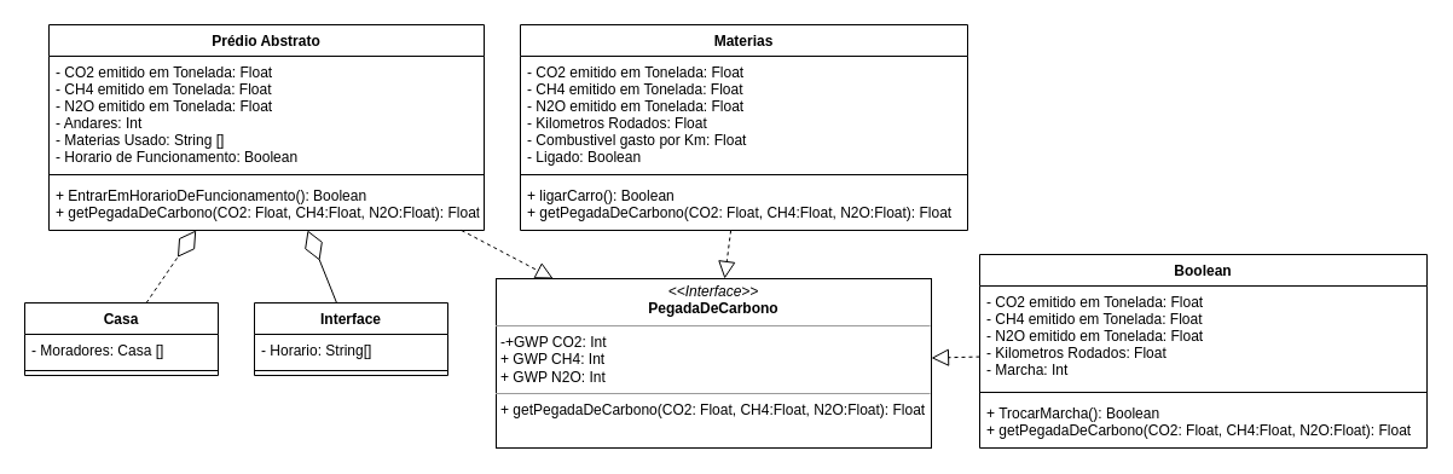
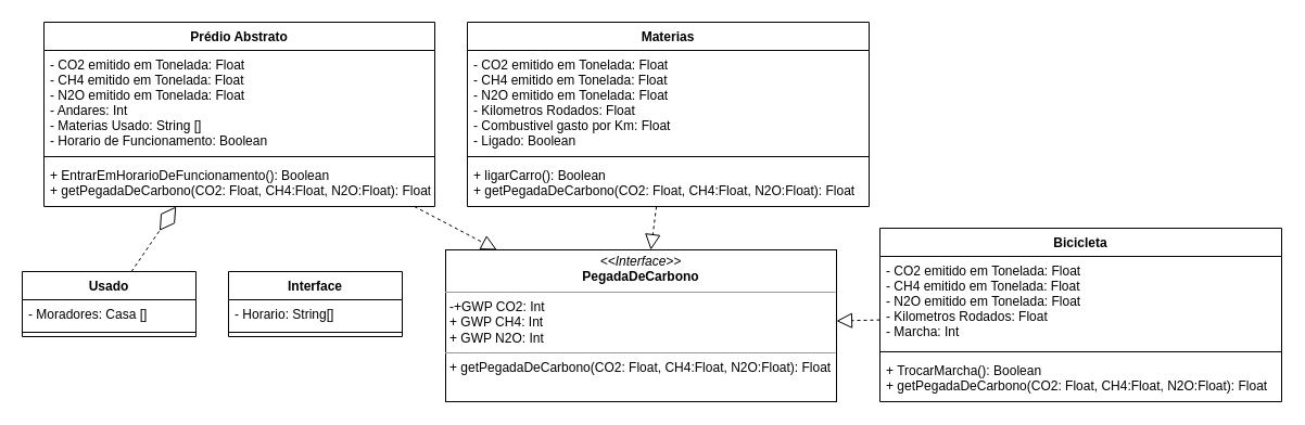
  <mxCell id="0" />
  <mxCell id="1" parent="0" />
  <mxCell id="2" value="Prédio Abstrato" style="swimlane;fontStyle=1;align=center;verticalAlign=top;childLayout=stackLayout;horizontal=1;startSize=26;horizontalStack=0;resizeParent=1;resizeParentMax=0;resizeLast=0;collapsible=1;marginBottom=0;" vertex="1" parent="1"><mxGeometry x="40" y="20" width="360" height="170" as="geometry" /></mxCell>
  <mxCell id="3" value="- CO2 emitido em Tonelada: Float&#10;- CH4 emitido em Tonelada: Float&#10;- N2O emitido em Tonelada: Float&#10;- Andares: Int&#10;- Materias Usado: String []&#10;- Horario de Funcionamento: Boolean" style="text;strokeColor=none;fillColor=none;align=left;verticalAlign=top;spacingLeft=4;spacingRight=4;overflow=hidden;rotatable=0;points=[[0,0.5],[1,0.5]];portConstraint=eastwest;" vertex="1" parent="2"><mxGeometry y="26" width="360" height="94" as="geometry" /></mxCell>
  <mxCell id="4" value="" style="line;strokeWidth=1;fillColor=none;align=left;verticalAlign=middle;spacingTop=-1;spacingLeft=3;spacingRight=3;rotatable=0;labelPosition=right;points=[];portConstraint=eastwest;" vertex="1" parent="2"><mxGeometry y="120" width="360" height="8" as="geometry" /></mxCell>
  <mxCell id="5" value="+ EntrarEmHorarioDeFuncionamento(): Boolean&#10;+ getPegadaDeCarbono(CO2: Float, CH4:Float, N2O:Float): Float" style="text;strokeColor=none;fillColor=none;align=left;verticalAlign=top;spacingLeft=4;spacingRight=4;overflow=hidden;rotatable=0;points=[[0,0.5],[1,0.5]];portConstraint=eastwest;" vertex="1" parent="2"><mxGeometry y="128" width="360" height="42" as="geometry" /></mxCell>
  <mxCell id="6" value="Materias" style="swimlane;fontStyle=1;align=center;verticalAlign=top;childLayout=stackLayout;horizontal=1;startSize=26;horizontalStack=0;resizeParent=1;resizeParentMax=0;resizeLast=0;collapsible=1;marginBottom=0;" vertex="1" parent="1"><mxGeometry x="430" y="20" width="370" height="170" as="geometry" /></mxCell>
  <mxCell id="7" value="- CO2 emitido em Tonelada: Float&#10;- CH4 emitido em Tonelada: Float&#10;- N2O emitido em Tonelada: Float&#10;- Kilometros Rodados: Float&#10;- Combustivel gasto por Km: Float&#10;- Ligado: Boolean" style="text;strokeColor=none;fillColor=none;align=left;verticalAlign=top;spacingLeft=4;spacingRight=4;overflow=hidden;rotatable=0;points=[[0,0.5],[1,0.5]];portConstraint=eastwest;" vertex="1" parent="6"><mxGeometry y="26" width="370" height="94" as="geometry" /></mxCell>
  <mxCell id="8" value="" style="line;strokeWidth=1;fillColor=none;align=left;verticalAlign=middle;spacingTop=-1;spacingLeft=3;spacingRight=3;rotatable=0;labelPosition=right;points=[];portConstraint=eastwest;" vertex="1" parent="6"><mxGeometry y="120" width="370" height="8" as="geometry" /></mxCell>
  <mxCell id="9" value="+ ligarCarro(): Boolean&#10;+ getPegadaDeCarbono(CO2: Float, CH4:Float, N2O:Float): Float" style="text;strokeColor=none;fillColor=none;align=left;verticalAlign=top;spacingLeft=4;spacingRight=4;overflow=hidden;rotatable=0;points=[[0,0.5],[1,0.5]];portConstraint=eastwest;" vertex="1" parent="6"><mxGeometry y="128" width="370" height="42" as="geometry" /></mxCell>
- <mxCell id="10" value="Boolean" style="swimlane;fontStyle=1;align=center;verticalAlign=top;childLayout=stackLayout;horizontal=1;startSize=26;horizontalStack=0;resizeParent=1;resizeParentMax=0;resizeLast=0;collapsible=1;marginBottom=0;" vertex="1" parent="1"><mxGeometry x="810" y="210" width="370" height="160" as="geometry" /></mxCell>
+ <mxCell id="10" value="Bicicleta" style="swimlane;fontStyle=1;align=center;verticalAlign=top;childLayout=stackLayout;horizontal=1;startSize=26;horizontalStack=0;resizeParent=1;resizeParentMax=0;resizeLast=0;collapsible=1;marginBottom=0;" vertex="1" parent="1"><mxGeometry x="810" y="210" width="370" height="160" as="geometry" /></mxCell>
  <mxCell id="11" value="- CO2 emitido em Tonelada: Float&#10;- CH4 emitido em Tonelada: Float&#10;- N2O emitido em Tonelada: Float&#10;- Kilometros Rodados: Float&#10;- Marcha: Int" style="text;strokeColor=none;fillColor=none;align=left;verticalAlign=top;spacingLeft=4;spacingRight=4;overflow=hidden;rotatable=0;points=[[0,0.5],[1,0.5]];portConstraint=eastwest;" vertex="1" parent="10"><mxGeometry y="26" width="370" height="84" as="geometry" /></mxCell>
  <mxCell id="12" value="" style="line;strokeWidth=1;fillColor=none;align=left;verticalAlign=middle;spacingTop=-1;spacingLeft=3;spacingRight=3;rotatable=0;labelPosition=right;points=[];portConstraint=eastwest;" vertex="1" parent="10"><mxGeometry y="110" width="370" height="8" as="geometry" /></mxCell>
  <mxCell id="13" value="+ TrocarMarcha(): Boolean&#10;+ getPegadaDeCarbono(CO2: Float, CH4:Float, N2O:Float): Float" style="text;strokeColor=none;fillColor=none;align=left;verticalAlign=top;spacingLeft=4;spacingRight=4;overflow=hidden;rotatable=0;points=[[0,0.5],[1,0.5]];portConstraint=eastwest;" vertex="1" parent="10"><mxGeometry y="118" width="370" height="42" as="geometry" /></mxCell>
  <mxCell id="14" value="&lt;p style=&quot;margin: 0px ; margin-top: 4px ; text-align: center&quot;&gt;&lt;i&gt;&amp;lt;&amp;lt;Interface&amp;gt;&amp;gt;&lt;/i&gt;&lt;br&gt;&lt;b&gt;PegadaDeCarbono&lt;/b&gt;&lt;/p&gt;&lt;hr size=&quot;1&quot;&gt;&lt;p style=&quot;margin: 0px ; margin-left: 4px&quot;&gt;-+GWP CO2: Int&lt;br&gt;+ GWP CH4: Int&lt;/p&gt;&lt;p style=&quot;margin: 0px ; margin-left: 4px&quot;&gt;+ GWP N2O: Int&lt;/p&gt;&lt;hr size=&quot;1&quot;&gt;&lt;p style=&quot;margin: 0px ; margin-left: 4px&quot;&gt;+ getPegadaDeCarbono(CO2: Float, CH4:Float, N2O:Float): Float&lt;br&gt;&lt;/p&gt;" style="verticalAlign=top;align=left;overflow=fill;fontSize=12;fontFamily=Helvetica;html=1;" vertex="1" parent="1"><mxGeometry x="410" y="230" width="360" height="140" as="geometry" /></mxCell>
  <mxCell id="15" value="" style="endArrow=block;dashed=1;endFill=0;endSize=12;html=1;rounded=0;" edge="1" parent="1" source="2" target="14"><mxGeometry width="160" relative="1" as="geometry"><mxPoint x="430" y="280" as="sourcePoint" /><mxPoint x="410" y="240" as="targetPoint" /></mxGeometry></mxCell>
  <mxCell id="16" value="" style="endArrow=block;dashed=1;endFill=0;endSize=12;html=1;rounded=0;" edge="1" parent="1" source="6" target="14"><mxGeometry width="160" relative="1" as="geometry"><mxPoint x="430" y="280" as="sourcePoint" /><mxPoint x="590" y="280" as="targetPoint" /></mxGeometry></mxCell>
  <mxCell id="17" value="" style="endArrow=block;dashed=1;endFill=0;endSize=12;html=1;rounded=0;" edge="1" parent="1" source="10" target="14"><mxGeometry width="160" relative="1" as="geometry"><mxPoint x="430" y="280" as="sourcePoint" /><mxPoint x="590" y="280" as="targetPoint" /></mxGeometry></mxCell>
- <mxCell id="18" value="Casa" style="swimlane;fontStyle=1;align=center;verticalAlign=top;childLayout=stackLayout;horizontal=1;startSize=26;horizontalStack=0;resizeParent=1;resizeParentMax=0;resizeLast=0;collapsible=1;marginBottom=0;" vertex="1" parent="1"><mxGeometry x="20" y="250" width="160" height="60" as="geometry" /></mxCell>
+ <mxCell id="18" value="Usado" style="swimlane;fontStyle=1;align=center;verticalAlign=top;childLayout=stackLayout;horizontal=1;startSize=26;horizontalStack=0;resizeParent=1;resizeParentMax=0;resizeLast=0;collapsible=1;marginBottom=0;" vertex="1" parent="1"><mxGeometry x="20" y="250" width="160" height="60" as="geometry" /></mxCell>
  <mxCell id="19" value="- Moradores: Casa []" style="text;strokeColor=none;fillColor=none;align=left;verticalAlign=top;spacingLeft=4;spacingRight=4;overflow=hidden;rotatable=0;points=[[0,0.5],[1,0.5]];portConstraint=eastwest;" vertex="1" parent="18"><mxGeometry y="26" width="160" height="26" as="geometry" /></mxCell>
  <mxCell id="20" value="" style="line;strokeWidth=1;fillColor=none;align=left;verticalAlign=middle;spacingTop=-1;spacingLeft=3;spacingRight=3;rotatable=0;labelPosition=right;points=[];portConstraint=eastwest;" vertex="1" parent="18"><mxGeometry y="52" width="160" height="8" as="geometry" /></mxCell>
  <mxCell id="21" value="Interface" style="swimlane;fontStyle=1;align=center;verticalAlign=top;childLayout=stackLayout;horizontal=1;startSize=26;horizontalStack=0;resizeParent=1;resizeParentMax=0;resizeLast=0;collapsible=1;marginBottom=0;" vertex="1" parent="1"><mxGeometry x="210" y="250" width="160" height="60" as="geometry" /></mxCell>
  <mxCell id="22" value="- Horario: String[]" style="text;strokeColor=none;fillColor=none;align=left;verticalAlign=top;spacingLeft=4;spacingRight=4;overflow=hidden;rotatable=0;points=[[0,0.5],[1,0.5]];portConstraint=eastwest;" vertex="1" parent="21"><mxGeometry y="26" width="160" height="26" as="geometry" /></mxCell>
  <mxCell id="23" value="" style="line;strokeWidth=1;fillColor=none;align=left;verticalAlign=middle;spacingTop=-1;spacingLeft=3;spacingRight=3;rotatable=0;labelPosition=right;points=[];portConstraint=eastwest;" vertex="1" parent="21"><mxGeometry y="52" width="160" height="8" as="geometry" /></mxCell>
  <mxCell id="24" value="" style="endArrow=diamondThin;endFill=0;endSize=24;html=1;rounded=0;dashed=1;" edge="1" parent="1" source="18" target="2"><mxGeometry width="160" relative="1" as="geometry"><mxPoint x="230" y="210" as="sourcePoint" /><mxPoint x="390" y="210" as="targetPoint" /></mxGeometry></mxCell>
- <mxCell id="25" value="" style="endArrow=diamondThin;endFill=0;endSize=24;html=1;rounded=0;" edge="1" parent="1" source="21" target="2"><mxGeometry width="160" relative="1" as="geometry"><mxPoint x="230" y="210" as="sourcePoint" /><mxPoint x="390" y="210" as="targetPoint" /></mxGeometry></mxCell>
